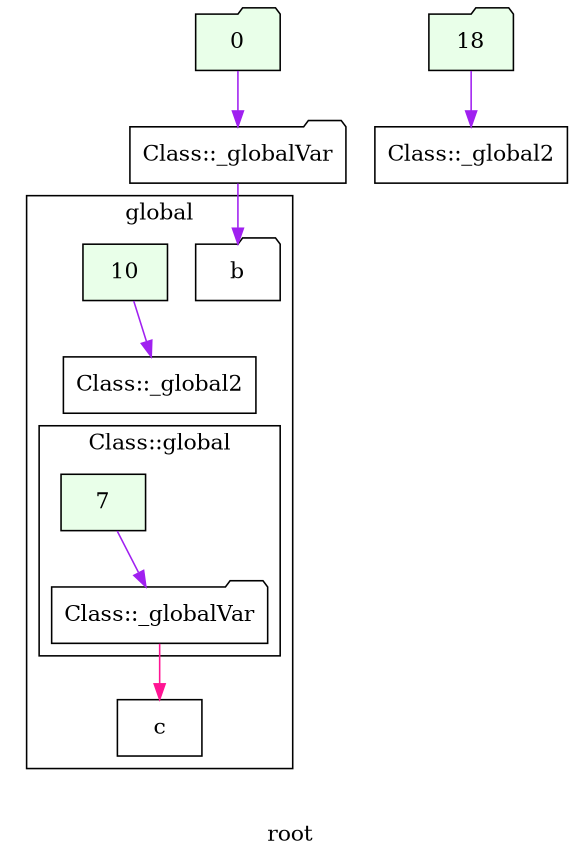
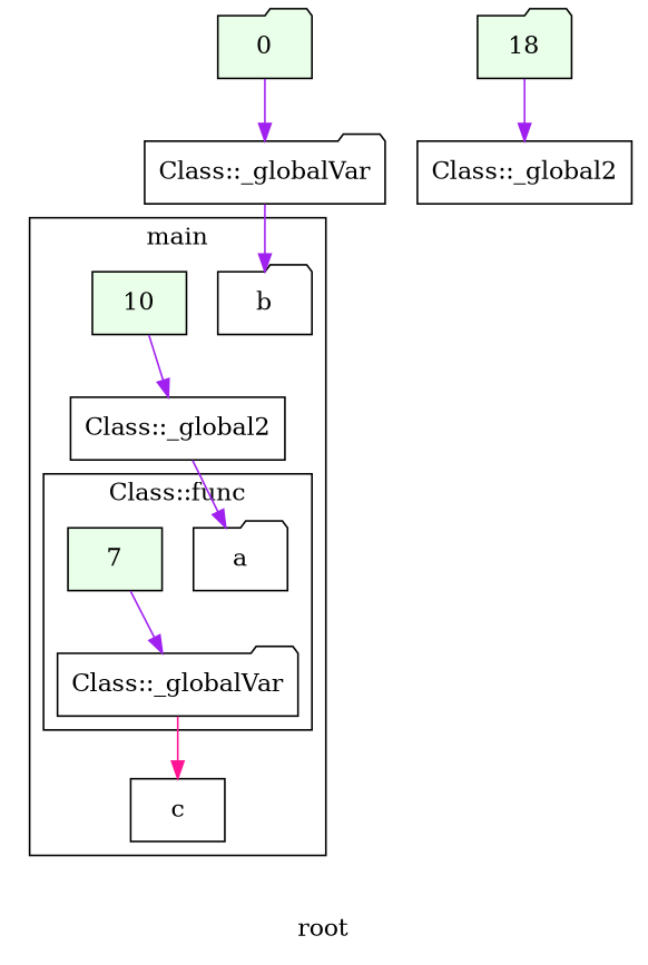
  digraph {
    label=root
    rankdir=TB
    node [shape=folder]
    edge [color=purple]
+   n1 [label=a startingline=14]
    n2 [fillcolor="#E9FFE9" label=7 shape=box startinglines=15 style=filled]
    n3 [label="Class::_globalVar" startingline=15]
    n4 [label=b startingline=20]
    n5 [fillcolor="#E9FFE9" label=10 shape=box startinglines=21 style=filled]
    n6 [label="Class::_global2" shape=box startingline=21]
    n7 [label=c shape=box startingline=23]
    n8 [fillcolor="#E9FFE9" label=0 startinglines=9 style=filled]
    n9 [label="Class::_globalVar" startingline=9]
    n10 [fillcolor="#E9FFE9" label=18 startinglines=10 style=filled]
    n11 [label="Class::_global2" shape=box startingline=10]
    subgraph cluster_1 {
-     label=global
+     label=main
      parent=G
      startinglines="12_18_18"
      n4
      n5
      n6
      n7
      subgraph cluster_2 {
-       label="Class::global"
+       label="Class::func"
        parent=cluster_1
        startinglines="20_21_22"
+       n1
        n2
        n3
      }
    }
    n2 -> n3
    n3 -> n7 [color=deeppink]
    n5 -> n6
+   n6 -> n1
    n8 -> n9
    n9 -> n4
    n10 -> n11
  }
